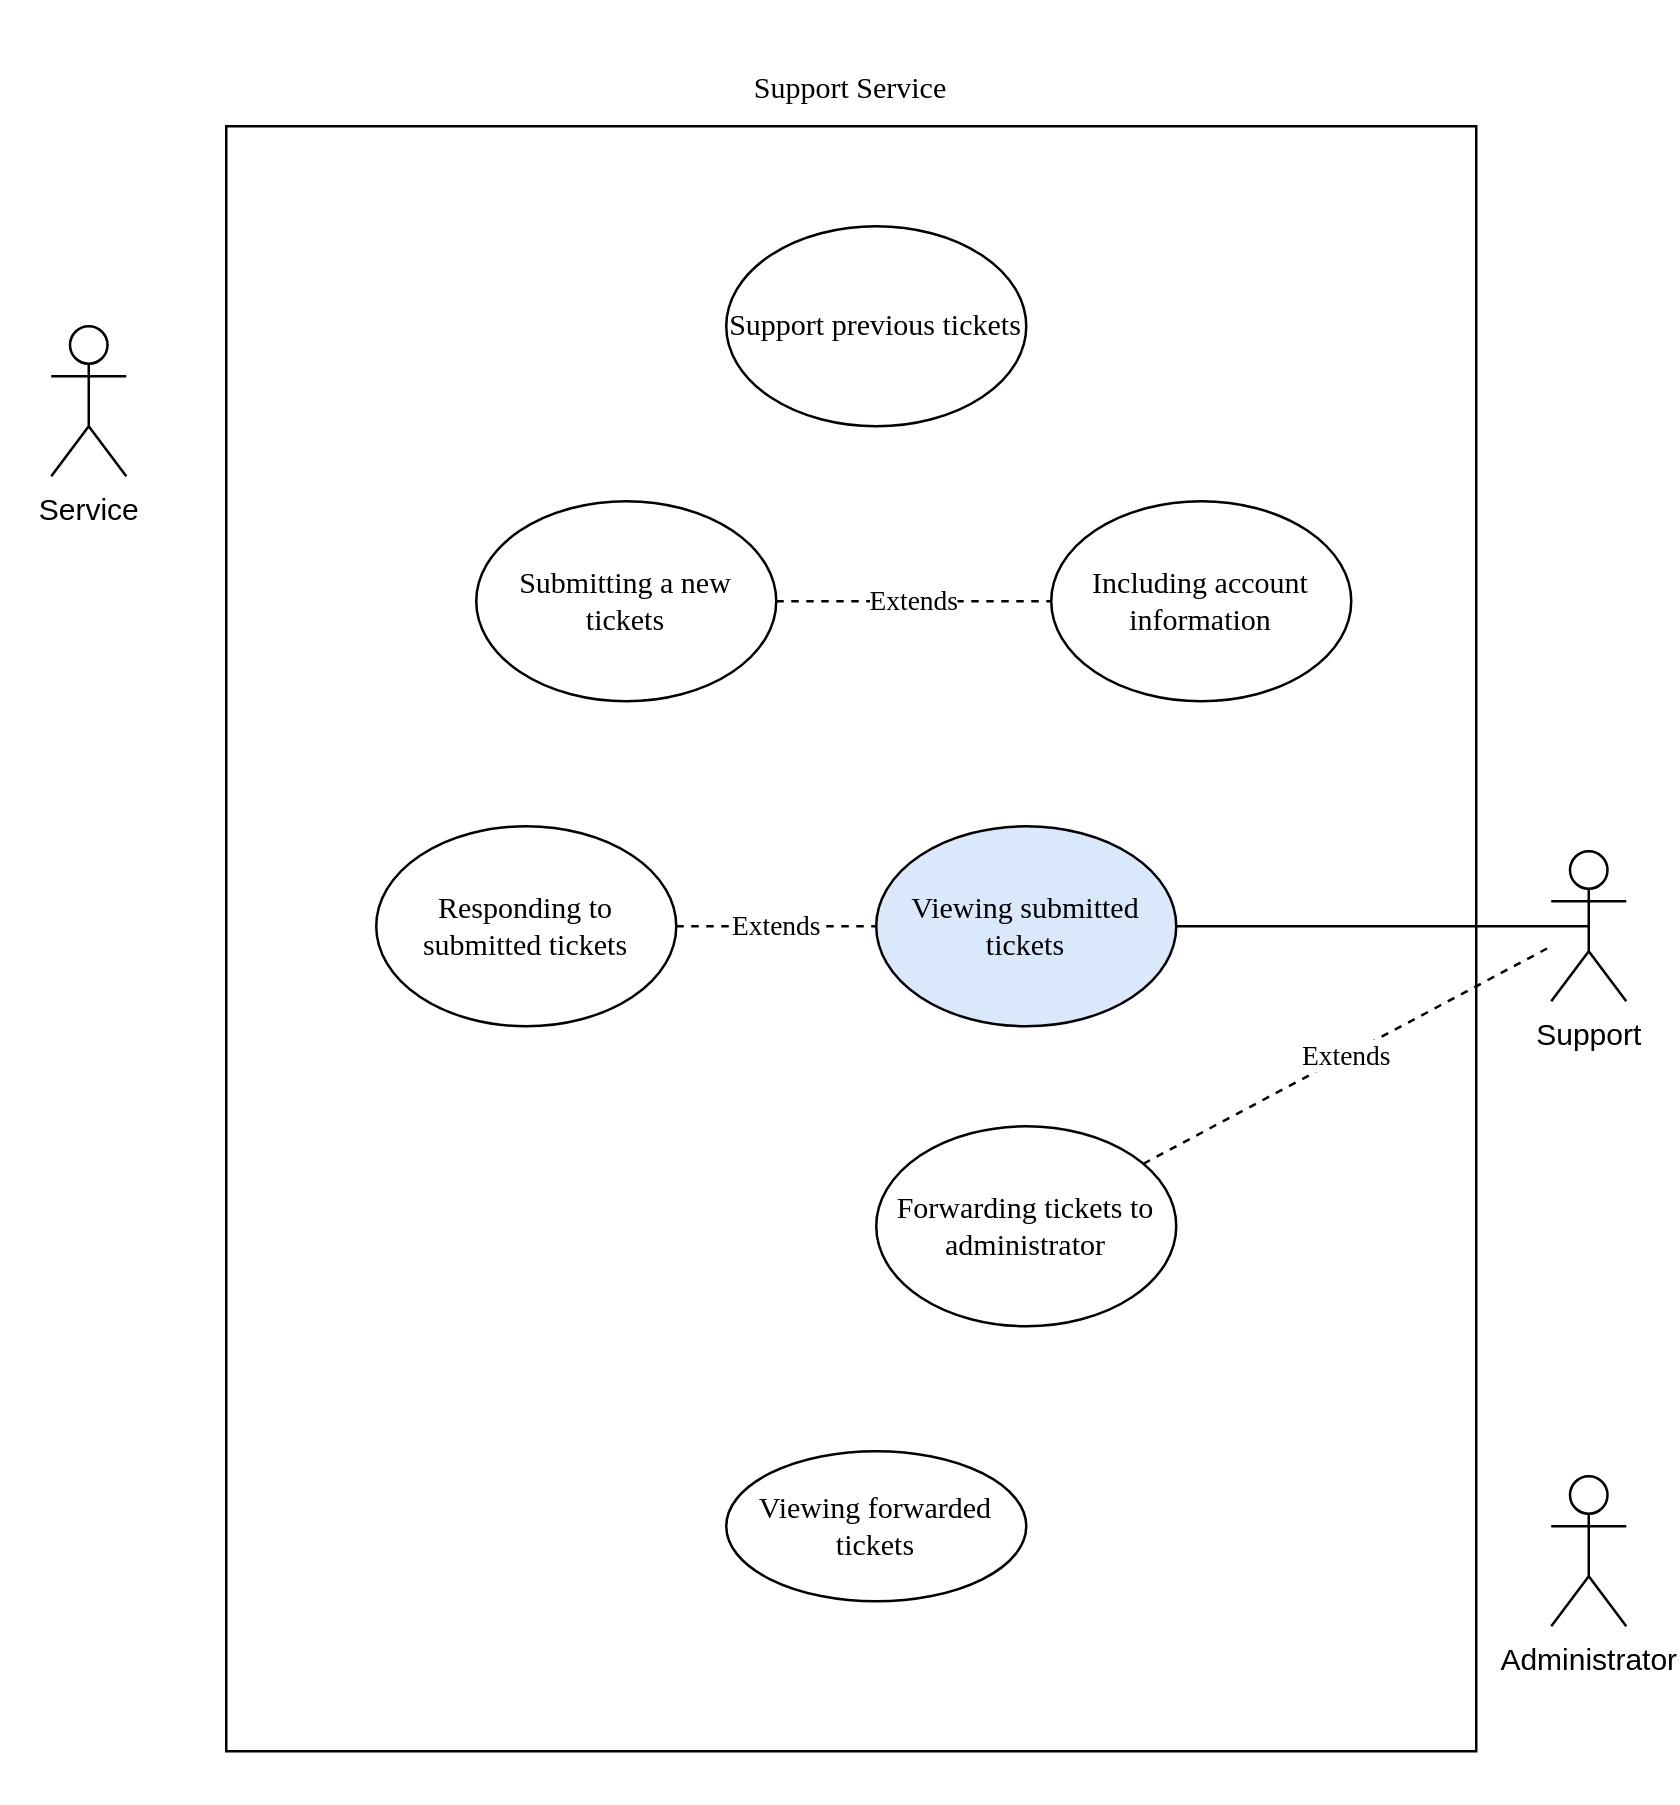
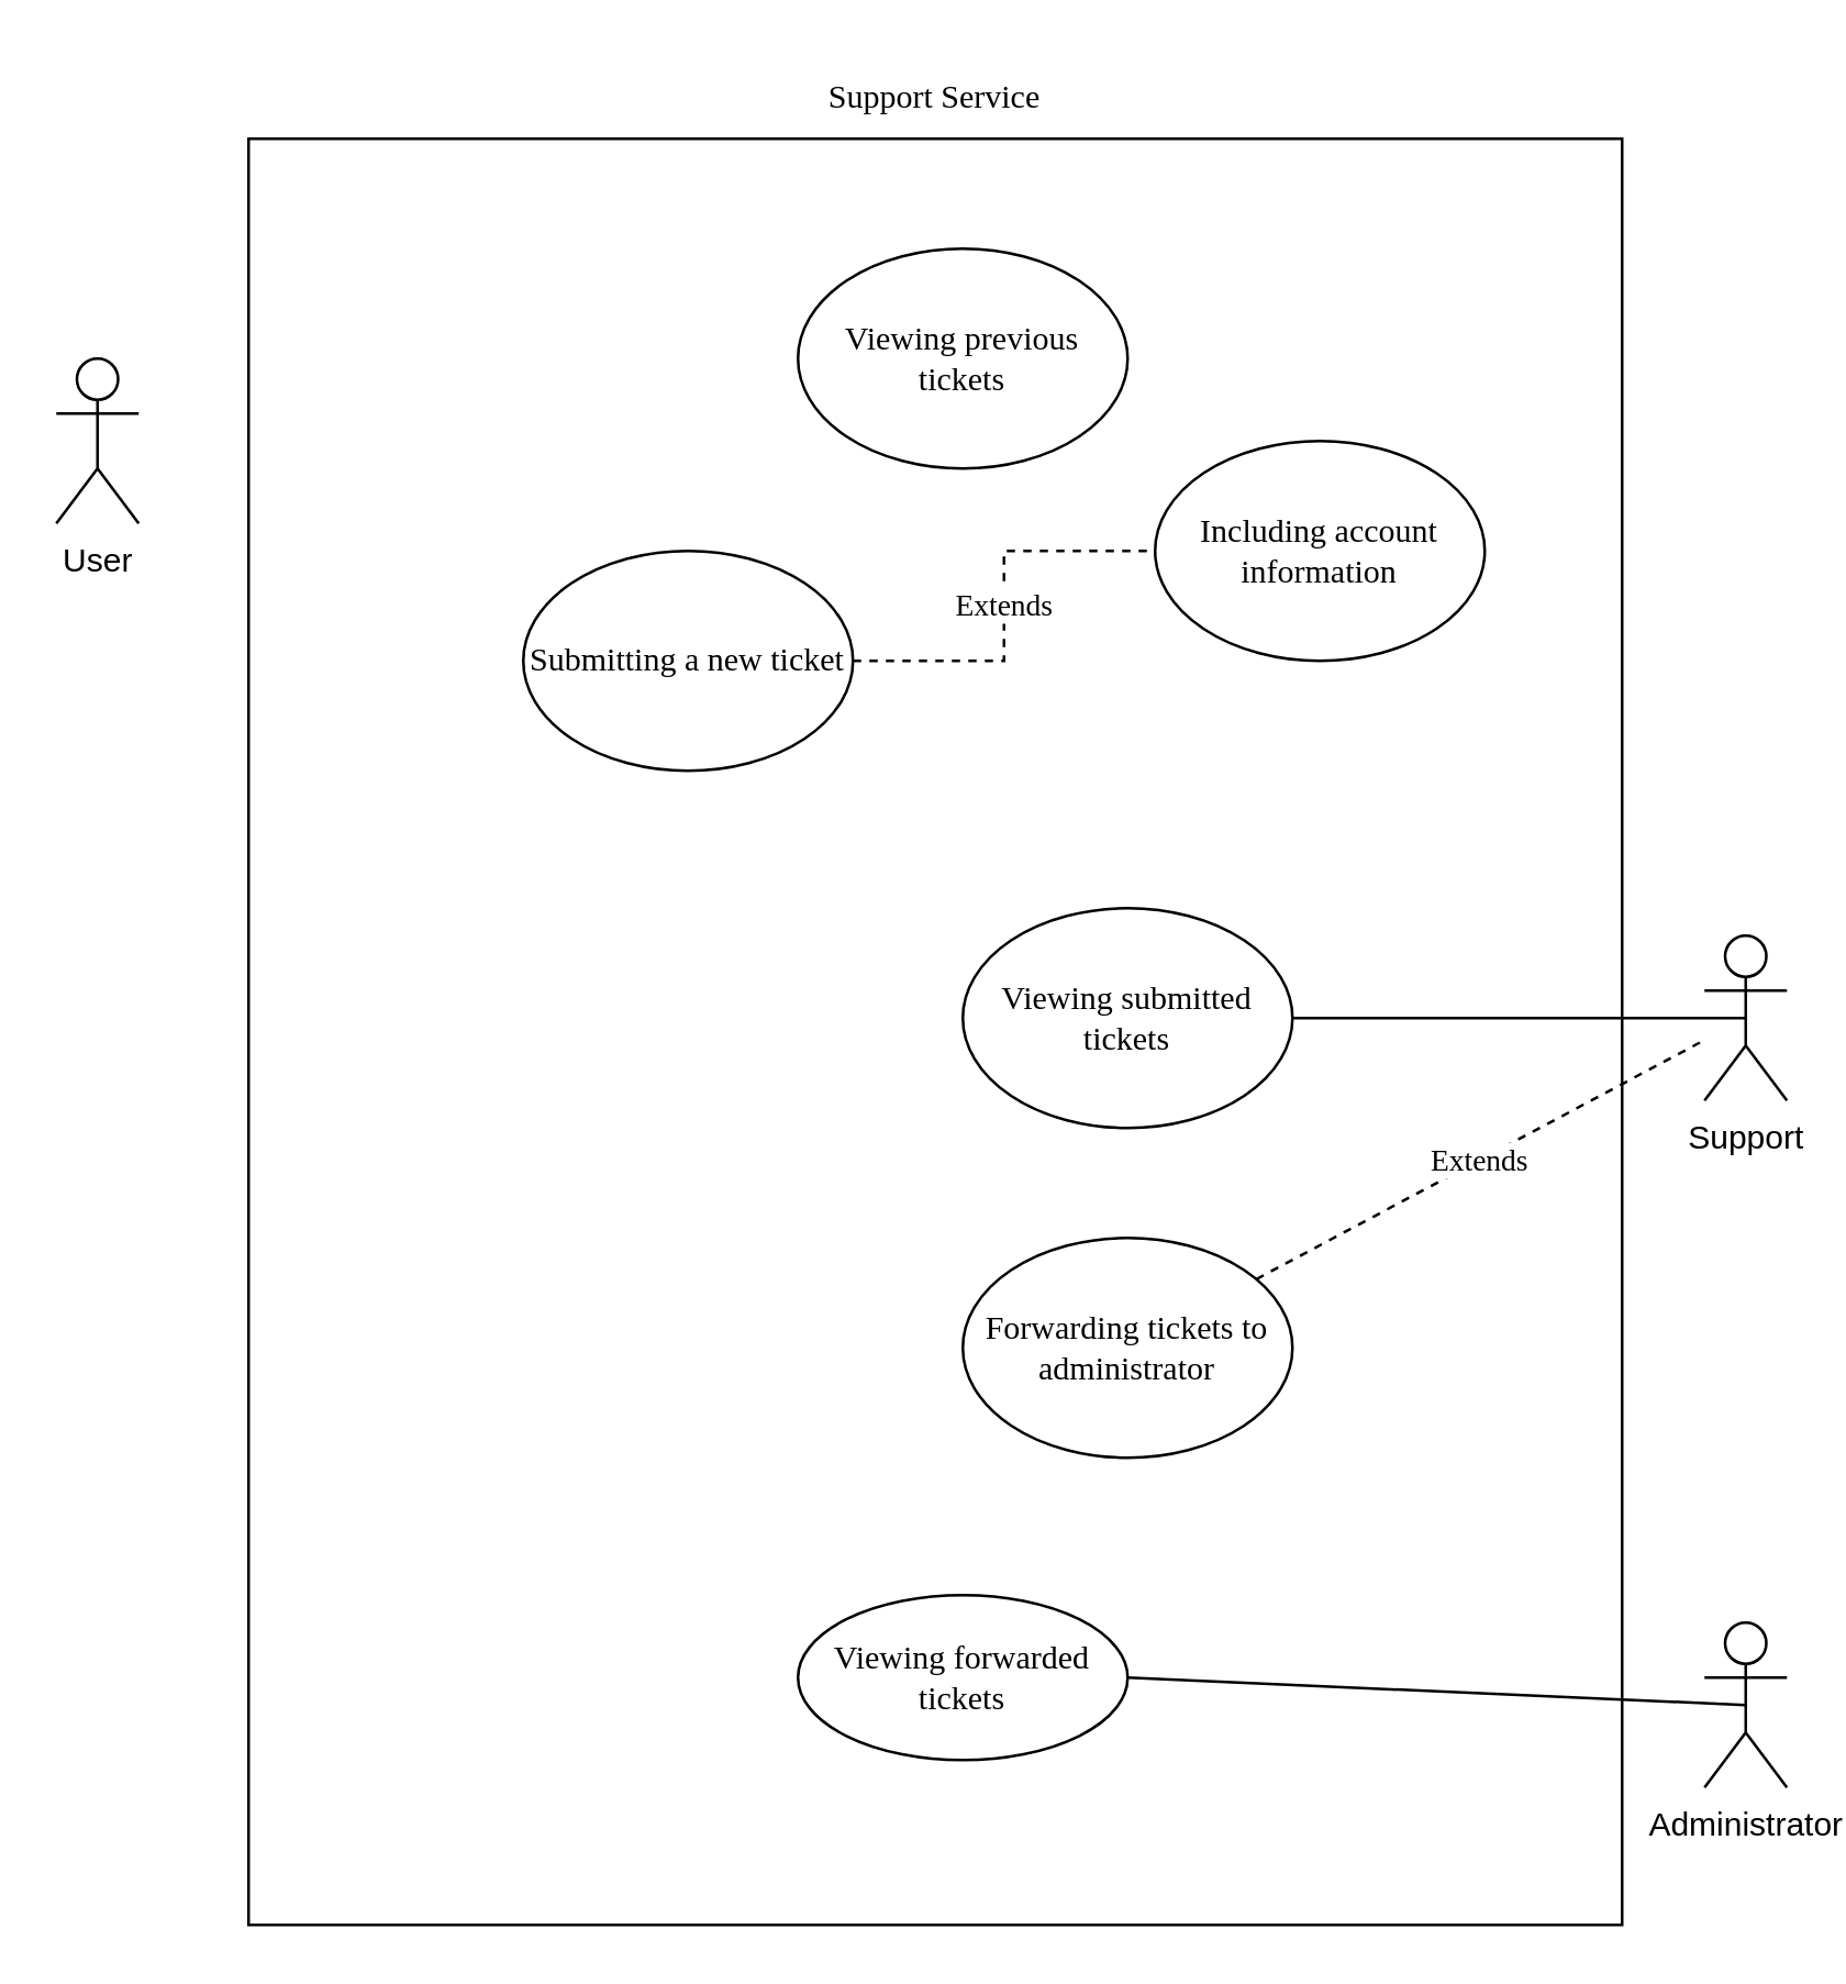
  <mxCell id="0" />
  <mxCell id="1" parent="0" />
  <mxCell id="2" value="" style="rounded=0;whiteSpace=wrap;html=1;" vertex="1" parent="1"><mxGeometry x="90" y="50" width="500" height="650" as="geometry" /></mxCell>
  <mxCell id="3" value="&lt;font face=&quot;Georgia&quot;&gt;Support Service&lt;/font&gt;" style="text;html=1;strokeColor=none;fillColor=none;align=center;verticalAlign=middle;whiteSpace=wrap;rounded=0;" vertex="1" parent="1"><mxGeometry x="290" y="20" width="100" height="30" as="geometry" /></mxCell>
- <mxCell id="4" value="Service" style="shape=umlActor;verticalLabelPosition=bottom;verticalAlign=top;html=1;outlineConnect=0;" vertex="1" parent="1"><mxGeometry x="20" y="130" width="30" height="60" as="geometry" /></mxCell>
+ <mxCell id="4" value="User" style="shape=umlActor;verticalLabelPosition=bottom;verticalAlign=top;html=1;outlineConnect=0;" vertex="1" parent="1"><mxGeometry x="20" y="130" width="30" height="60" as="geometry" /></mxCell>
  <mxCell id="5" style="edgeStyle=none;rounded=0;orthogonalLoop=1;jettySize=auto;html=1;exitX=0.5;exitY=0.5;exitDx=0;exitDy=0;exitPerimeter=0;entryX=1;entryY=0.5;entryDx=0;entryDy=0;fontFamily=Georgia;endArrow=none;endFill=0;" edge="1" parent="1" source="6" target="13"><mxGeometry relative="1" as="geometry" /></mxCell>
  <mxCell id="6" value="Support" style="shape=umlActor;verticalLabelPosition=bottom;verticalAlign=top;html=1;outlineConnect=0;" vertex="1" parent="1"><mxGeometry x="620" y="340" width="30" height="60" as="geometry" /></mxCell>
+ <mxCell id="7" style="edgeStyle=none;rounded=0;orthogonalLoop=1;jettySize=auto;html=1;exitX=0.5;exitY=0.5;exitDx=0;exitDy=0;exitPerimeter=0;entryX=1;entryY=0.5;entryDx=0;entryDy=0;fontFamily=Georgia;endArrow=none;endFill=0;" edge="1" parent="1" source="8" target="18"><mxGeometry relative="1" as="geometry" /></mxCell>
  <mxCell id="8" value="Administrator" style="shape=umlActor;verticalLabelPosition=bottom;verticalAlign=top;html=1;outlineConnect=0;" vertex="1" parent="1"><mxGeometry x="620" y="590" width="30" height="60" as="geometry" /></mxCell>
- <mxCell id="9" value="Support previous tickets" style="ellipse;whiteSpace=wrap;html=1;fontFamily=Georgia;" vertex="1" parent="1"><mxGeometry x="290" y="90" width="120" height="80" as="geometry" /></mxCell>
+ <mxCell id="9" value="Viewing previous tickets" style="ellipse;whiteSpace=wrap;html=1;fontFamily=Georgia;" vertex="1" parent="1"><mxGeometry x="290" y="90" width="120" height="80" as="geometry" /></mxCell>
  <mxCell id="10" value="Extends" style="edgeStyle=orthogonalEdgeStyle;rounded=0;orthogonalLoop=1;jettySize=auto;html=1;fontFamily=Georgia;dashed=1;endArrow=none;endFill=0;" edge="1" parent="1" source="11" target="12"><mxGeometry relative="1" as="geometry" /></mxCell>
- <mxCell id="11" value="Submitting a new tickets" style="ellipse;whiteSpace=wrap;html=1;fontFamily=Georgia;" vertex="1" parent="1"><mxGeometry x="190" y="200" width="120" height="80" as="geometry" /></mxCell>
- <mxCell id="12" value="Including account information" style="ellipse;whiteSpace=wrap;html=1;fontFamily=Georgia;" vertex="1" parent="1"><mxGeometry x="420" y="200" width="120" height="80" as="geometry" /></mxCell>
- <mxCell id="13" value="Viewing submitted tickets" style="ellipse;whiteSpace=wrap;html=1;fontFamily=Georgia;fillColor=#dae8fc;" vertex="1" parent="1"><mxGeometry x="350" y="330" width="120" height="80" as="geometry" /></mxCell>
- <mxCell id="14" value="Extends" style="edgeStyle=none;rounded=0;orthogonalLoop=1;jettySize=auto;html=1;dashed=1;fontFamily=Georgia;endArrow=none;endFill=0;" edge="1" parent="1" source="15" target="13"><mxGeometry relative="1" as="geometry" /></mxCell>
- <mxCell id="15" value="Responding to submitted tickets" style="ellipse;whiteSpace=wrap;html=1;fontFamily=Georgia;" vertex="1" parent="1"><mxGeometry x="150" y="330" width="120" height="80" as="geometry" /></mxCell>
+ <mxCell id="11" value="Submitting a new ticket" style="ellipse;whiteSpace=wrap;html=1;fontFamily=Georgia;" vertex="1" parent="1"><mxGeometry x="190" y="200" width="120" height="80" as="geometry" /></mxCell>
+ <mxCell id="12" value="Including account information" style="ellipse;whiteSpace=wrap;html=1;fontFamily=Georgia;" vertex="1" parent="1"><mxGeometry x="420" y="160" width="120" height="80" as="geometry" /></mxCell>
+ <mxCell id="13" value="Viewing submitted tickets" style="ellipse;whiteSpace=wrap;html=1;fontFamily=Georgia;" vertex="1" parent="1"><mxGeometry x="350" y="330" width="120" height="80" as="geometry" /></mxCell>
  <mxCell id="16" value="Extends" style="edgeStyle=none;rounded=0;orthogonalLoop=1;jettySize=auto;html=1;fontFamily=Georgia;endArrow=none;endFill=0;dashed=1;" edge="1" parent="1" source="17" target="6"><mxGeometry relative="1" as="geometry" /></mxCell>
  <mxCell id="17" value="Forwarding tickets to administrator" style="ellipse;whiteSpace=wrap;html=1;fontFamily=Georgia;" vertex="1" parent="1"><mxGeometry x="350" y="450" width="120" height="80" as="geometry" /></mxCell>
  <mxCell id="18" value="Viewing forwarded tickets" style="ellipse;whiteSpace=wrap;html=1;fontFamily=Georgia;" vertex="1" parent="1"><mxGeometry x="290" y="580" width="120" height="60" as="geometry" /></mxCell>
